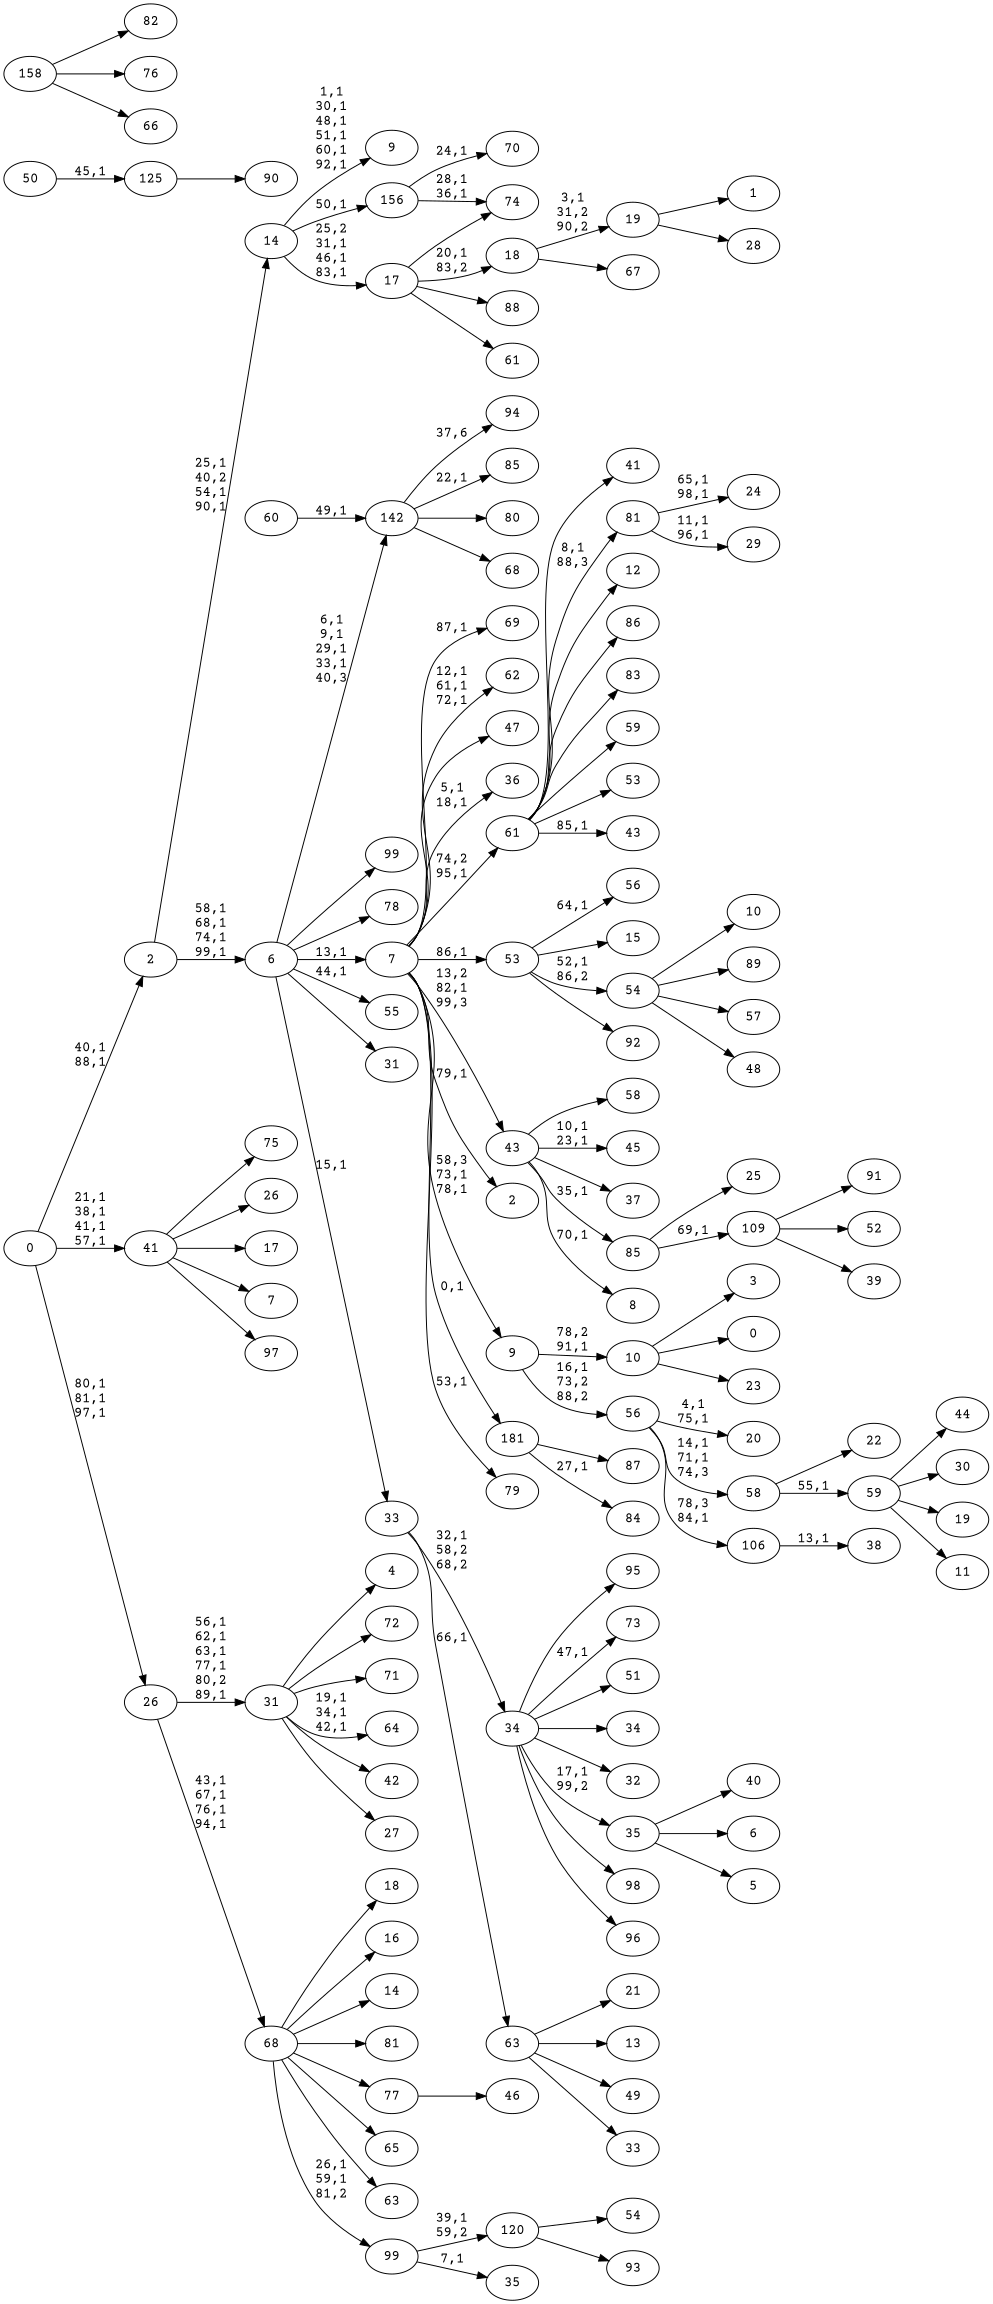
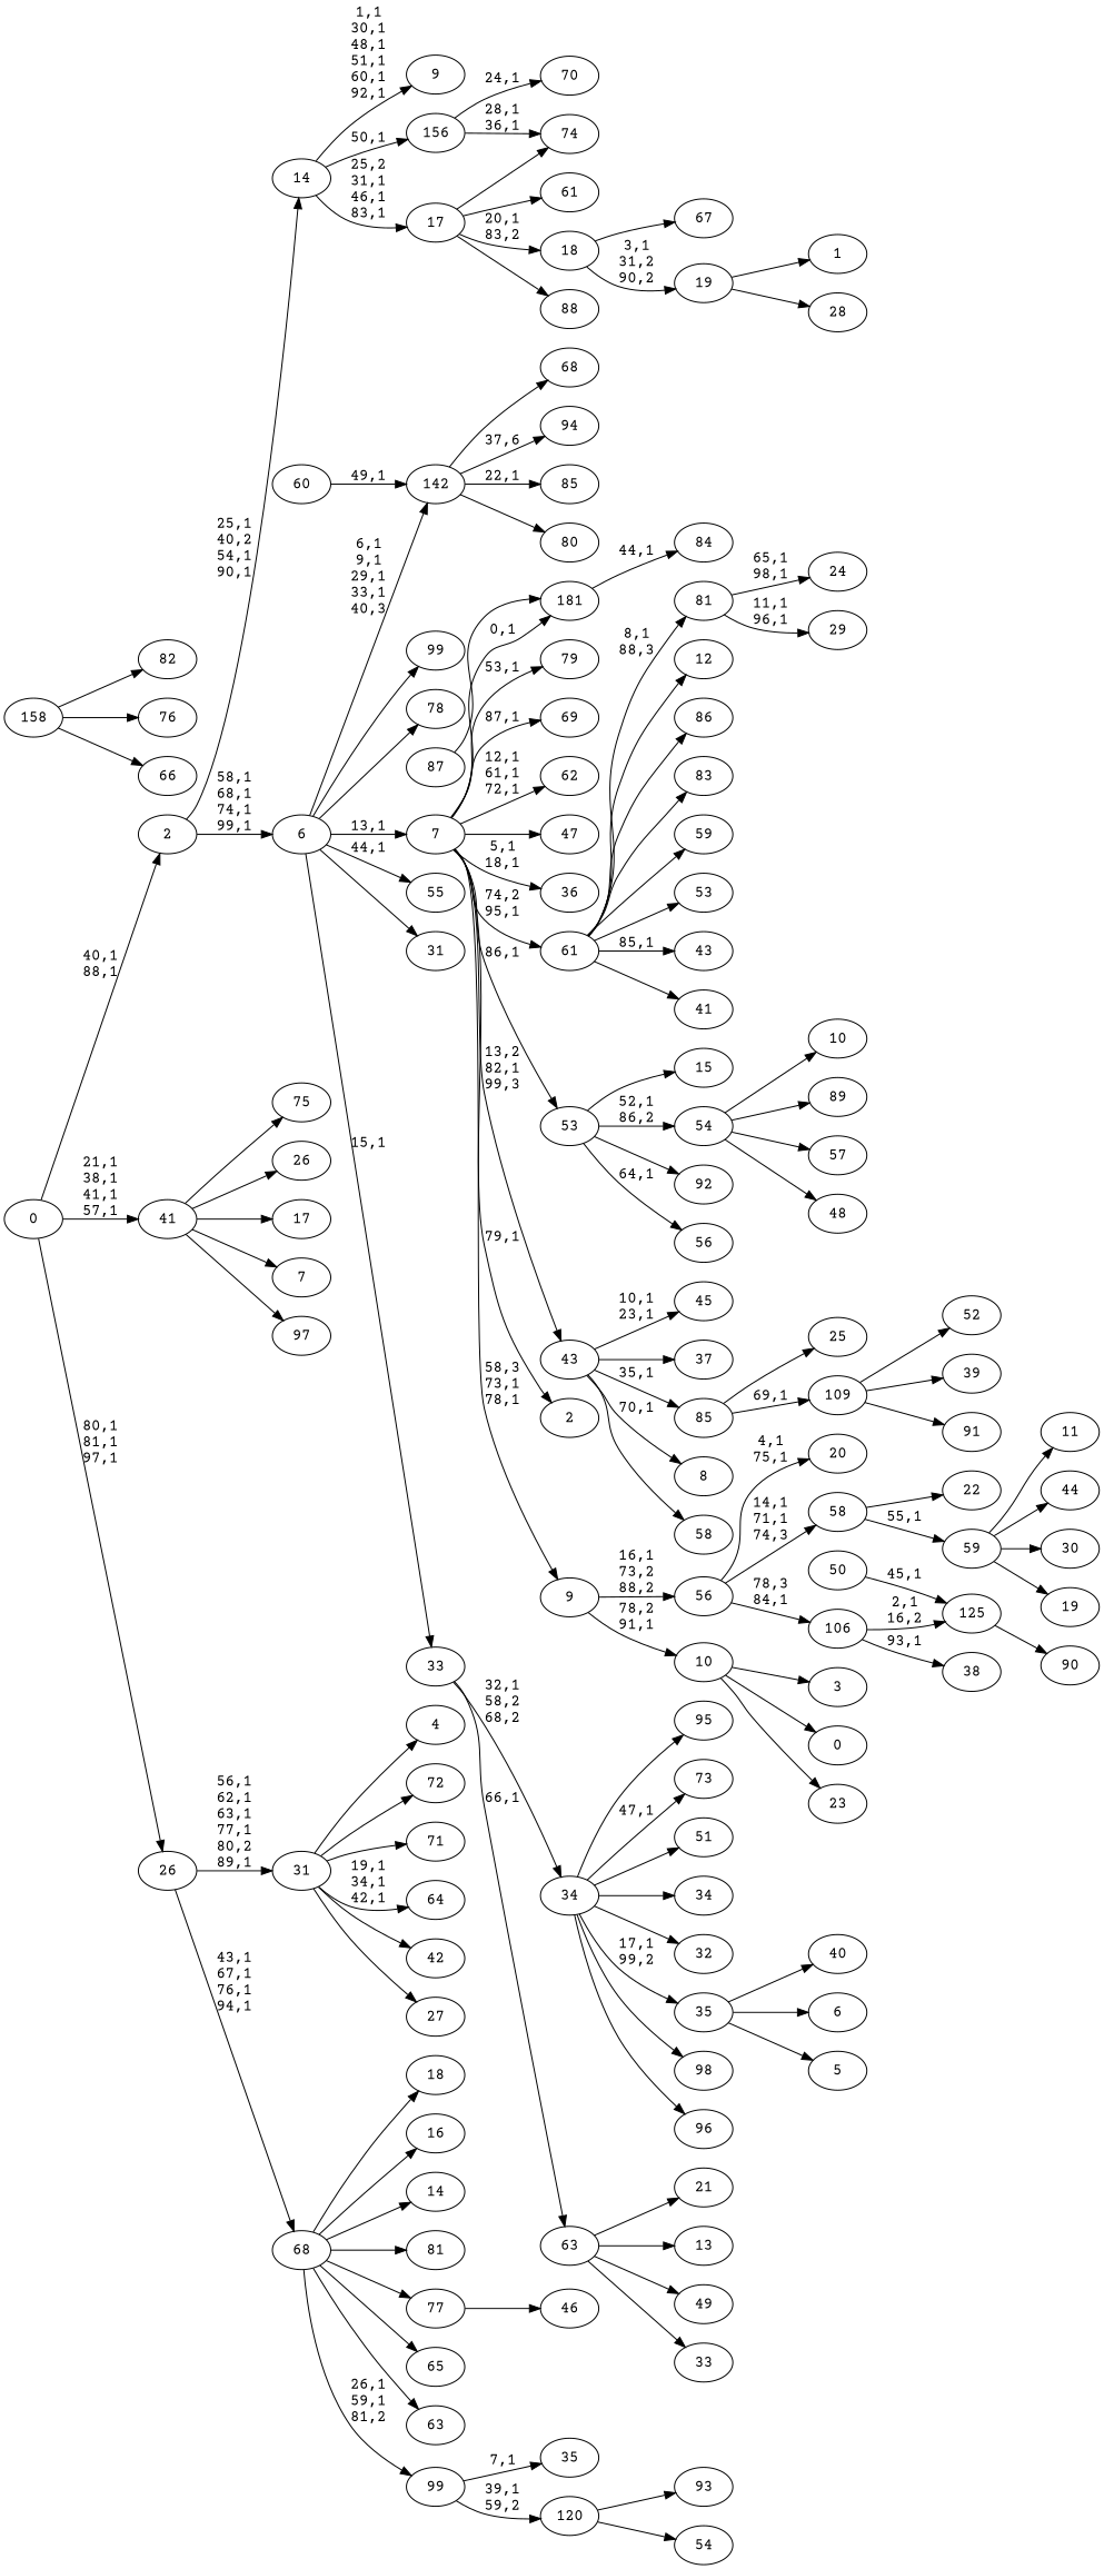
  digraph {
    fontname="Courier Prime"
    rankdir=LR
    node [fontname="Courier Prime"]
    edge [fontname="Courier Prime"]
    n1 [label=99]
    n2 [label=98]
    n3 [label=97]
    n4 [label=96]
    n5 [label=95]
    n6 [label=94]
    n7 [label=93]
    n8 [label=92]
    n9 [label=91]
    n10 [label=90]
    n11 [label=89]
    n12 [label=88]
    n13 [label=87]
    n14 [label=86]
    n15 [label=85]
    n16 [label=84]
    181
    n18 [label=83]
    n19 [label=82]
    n20 [label=81]
    n21 [label=80]
    n22 [label=79]
    n23 [label=78]
    n24 [label=77]
    n25 [label=46]
    n26 [label=76]
    n27 [label=75]
    n28 [label=74]
    n29 [label=73]
    n30 [label=72]
    n31 [label=71]
    n32 [label=70]
    n33 [label=69]
    n34 [label=68]
    n35 [label=67]
    n36 [label=66]
    158
    156
    n39 [label=65]
    n40 [label=64]
    n41 [label=63]
    n42 [label=62]
    n43 [label=61]
    n44 [label=60]
    142
    n46 [label=59]
    n47 [label=58]
    n48 [label=57]
    n49 [label=56]
    n50 [label=55]
    n51 [label=54]
    n52 [label=53]
    n53 [label=52]
    n54 [label=51]
    n55 [label=50]
    125
    n57 [label=49]
    n58 [label=48]
    n59 [label=47]
    120
    n61 [label=45]
    n62 [label=44]
    n63 [label=43]
    n64 [label=42]
    n65 [label=41]
    n66 [label=40]
    n67 [label=39]
    109
    n69 [label=38]
    106
    n71 [label=37]
    n72 [label=36]
    n73 [label=35]
    99
    n75 [label=34]
    n76 [label=33]
    n77 [label=32]
    n78 [label=31]
    n79 [label=30]
    n80 [label=29]
    n81 [label=28]
    n82 [label=27]
    n83 [label=26]
    n84 [label=25]
    85
    n86 [label=24]
    81
    n88 [label=23]
    n89 [label=22]
    n90 [label=21]
    n91 [label=20]
    n92 [label=19]
    n93 [label=18]
    n94 [label=17]
    n95 [label=16]
    n96 [label=15]
    n97 [label=14]
    68
    n99 [label=13]
    63
    n101 [label=12]
    61
    n103 [label=11]
    59
    58
    56
    n107 [label=10]
    54
    53
    n110 [label=9]
    n111 [label=8]
    43
    n113 [label=7]
    41
    n115 [label=6]
    n116 [label=5]
    35
    34
    33
    n120 [label=4]
    31
    26
    n123 [label=3]
    n124 [label=2]
    n125 [label=1]
    19
    18
    17
    14
    n130 [label=0]
    10
    9
    7
    6
    2
    0
-   181 -> n13
-   181 -> n16 [label="27,1"]
+   n13 -> 181
+   181 -> n16 [label="44,1"]
    n24 -> n25
    158 -> n19
    158 -> n26
    158 -> n36
    156 -> n28 [label="28,1\n36,1"]
    156 -> n32 [label="24,1"]
    n44 -> 142 [label="49,1"]
    142 -> n6 [label="37,6"]
    142 -> n15 [label="22,1"]
    142 -> n21
    142 -> n34
    n55 -> 125 [label="45,1"]
    125 -> n10
    120 -> n7
    120 -> n51
    109 -> n9
    109 -> n53
    109 -> n67
-   106 -> n69 [label="13,1"]
+   106 -> 125 [label="2,1\n16,2"]
+   106 -> n69 [label="93,1"]
    99 -> 120 [label="39,1\n59,2"]
    99 -> n73 [label="7,1"]
    85 -> 109 [label="69,1"]
    85 -> n84
    81 -> n80 [label="11,1\n96,1"]
    81 -> n86 [label="65,1\n98,1"]
    68 -> n20
    68 -> n24
    68 -> n39
    68 -> n41
    68 -> 99 [label="26,1\n59,1\n81,2"]
    68 -> n93
    68 -> n95
    68 -> n97
    63 -> n57
    63 -> n76
    63 -> n90
    63 -> n99
    61 -> n14
    61 -> n18
    61 -> n46
    61 -> n52
    61 -> n63 [label="85,1"]
    61 -> n65
    61 -> 81 [label="8,1\n88,3"]
    61 -> n101
    59 -> n62
    59 -> n79
    59 -> n92
    59 -> n103
    58 -> n89
    58 -> 59 [label="55,1"]
    56 -> 106 [label="78,3\n84,1"]
    56 -> n91 [label="4,1\n75,1"]
    56 -> 58 [label="14,1\n71,1\n74,3"]
    54 -> n11
    54 -> n48
    54 -> n58
    54 -> n107
    53 -> n8
    53 -> n49 [label="64,1"]
    53 -> n96
    53 -> 54 [label="52,1\n86,2"]
    43 -> n47
    43 -> n61 [label="10,1\n23,1"]
    43 -> n71
    43 -> 85 [label="35,1"]
    43 -> n111 [label="70,1"]
    41 -> n3
    41 -> n27
    41 -> n83
    41 -> n94
    41 -> n113
    35 -> n66
    35 -> n115
    35 -> n116
    34 -> n2
    34 -> n4
    34 -> n5
    34 -> n29 [label="47,1"]
    34 -> n54
    34 -> n75
    34 -> n77
    34 -> 35 [label="17,1\n99,2"]
    33 -> 63 [label="66,1"]
    33 -> 34 [label="32,1\n58,2\n68,2"]
    31 -> n30
    31 -> n31
    31 -> n40 [label="19,1\n34,1\n42,1"]
    31 -> n64
    31 -> n82
    31 -> n120
    26 -> 68 [label="43,1\n67,1\n76,1\n94,1"]
    26 -> 31 [label="56,1\n62,1\n63,1\n77,1\n80,2\n89,1"]
    19 -> n81
    19 -> n125
    18 -> n35
    18 -> 19 [label="3,1\n31,2\n90,2"]
    17 -> n12
    17 -> n28
    17 -> n43
    17 -> 18 [label="20,1\n83,2"]
    14 -> 156 [label="50,1"]
    14 -> n110 [label="1,1\n30,1\n48,1\n51,1\n60,1\n92,1"]
    14 -> 17 [label="25,2\n31,1\n46,1\n83,1"]
    10 -> n88
    10 -> n123
    10 -> n130
    9 -> 56 [label="16,1\n73,2\n88,2"]
    9 -> 10 [label="78,2\n91,1"]
    7 -> 181 [label="0,1"]
    7 -> n22 [label="53,1"]
    7 -> n33 [label="87,1"]
    7 -> n42 [label="12,1\n61,1\n72,1"]
    7 -> n59
    7 -> n72 [label="5,1\n18,1"]
    7 -> 61 [label="74,2\n95,1"]
    7 -> 53 [label="86,1"]
    7 -> 43 [label="13,2\n82,1\n99,3"]
    7 -> n124 [label="79,1"]
    7 -> 9 [label="58,3\n73,1\n78,1"]
    6 -> n1
    6 -> n23
    6 -> 142 [label="6,1\n9,1\n29,1\n33,1\n40,3"]
    6 -> n50 [label="44,1"]
    6 -> n78
    6 -> 33 [label="15,1"]
    6 -> 7 [label="13,1"]
    2 -> 14 [label="25,1\n40,2\n54,1\n90,1"]
    2 -> 6 [label="58,1\n68,1\n74,1\n99,1"]
    0 -> 41 [label="21,1\n38,1\n41,1\n57,1"]
    0 -> 26 [label="80,1\n81,1\n97,1"]
    0 -> 2 [label="40,1\n88,1"]
  }
